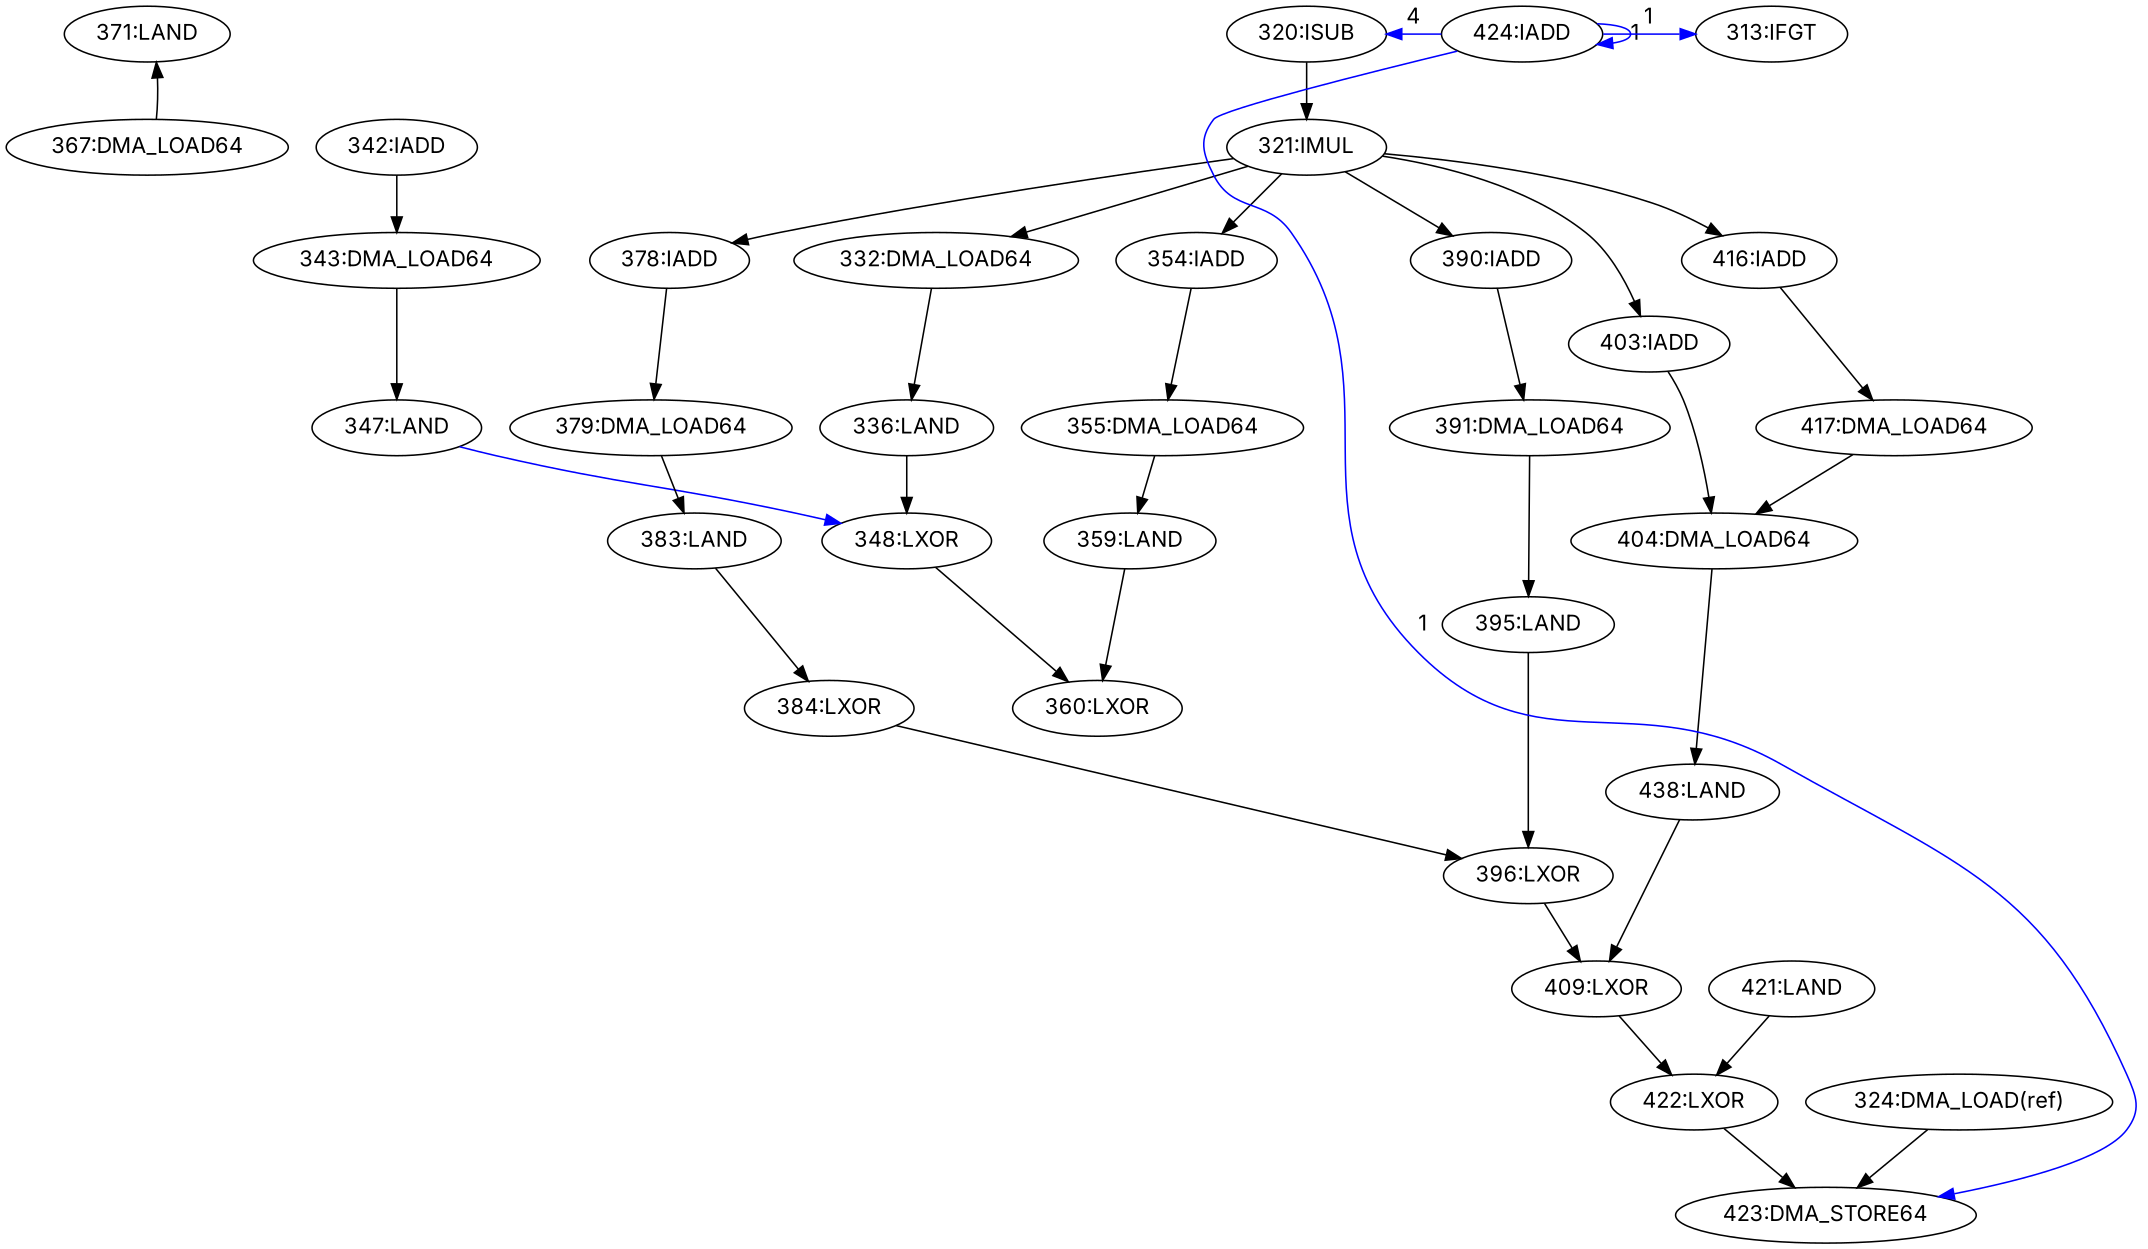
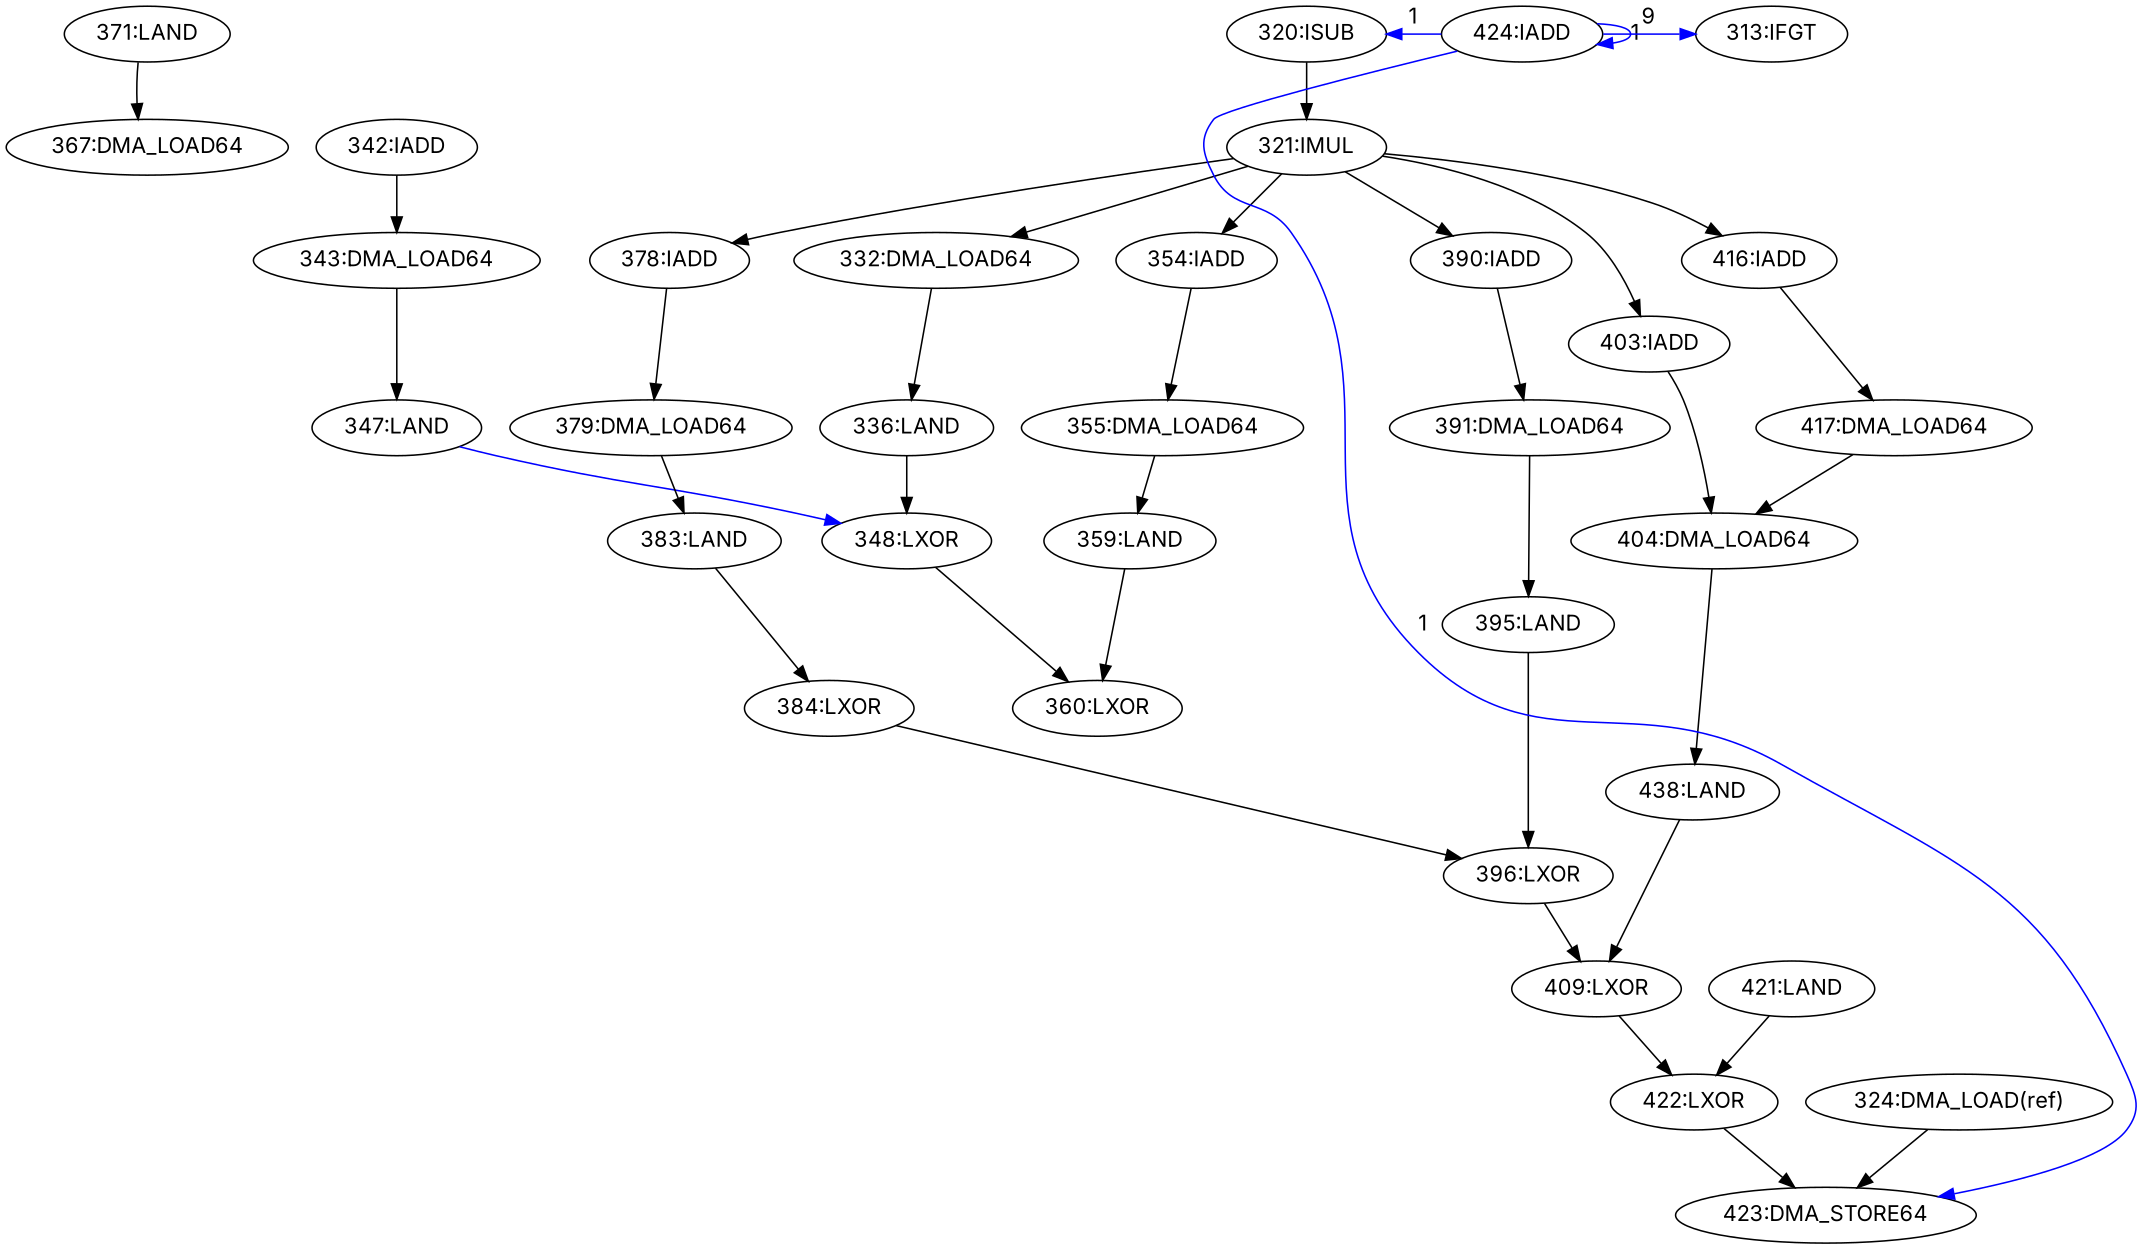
  digraph {
    fontname=Inter
    node [fontname=Inter]
    edge [fontname=Inter]
    n1 [label="371:LAND"]
    n2 [label="367:DMA_LOAD64"]
    n3 [label="384:LXOR"]
    n4 [label="396:LXOR"]
    n5 [label="360:LXOR"]
    n6 [label="348:LXOR"]
    n7 [label="336:LAND"]
    n8 [label="347:LAND"]
    n9 [label="332:DMA_LOAD64"]
    n10 [label="355:DMA_LOAD64"]
    n11 [label="359:LAND"]
    n12 [label="354:IADD"]
    n13 [label="404:DMA_LOAD64"]
    n14 [label="438:LAND"]
    n15 [label="409:LXOR"]
    n16 [label="403:IADD"]
    n17 [label="390:IADD"]
    n18 [label="391:DMA_LOAD64"]
    n19 [label="395:LAND"]
    n20 [label="321:IMUL"]
    n21 [label="416:IADD"]
    n22 [label="378:IADD"]
    n23 [label="417:DMA_LOAD64"]
    n24 [label="379:DMA_LOAD64"]
    n25 [label="342:IADD"]
    n26 [label="343:DMA_LOAD64"]
    n27 [label="421:LAND"]
    n28 [label="422:LXOR"]
    n29 [label="320:ISUB"]
    n30 [label="383:LAND"]
    n31 [label="423:DMA_STORE64"]
    n32 [label="324:DMA_LOAD(ref)"]
    n33 [label="424:IADD"]
    n34 [label="313:IFGT"]
-   n2 -> n1
+   n1 -> n2
    n3 -> n4
    n4 -> n15
    n6 -> n5
    n7 -> n6
    n8 -> n6 [color=blue]
    n9 -> n7
    n10 -> n11
    n11 -> n5
    n12 -> n10
    n13 -> n14
    n14 -> n15
    n15 -> n28
    n16 -> n13
    n17 -> n18
    n18 -> n19
    n19 -> n4
    n20 -> n9
    n20 -> n12
    n20 -> n16
    n20 -> n17
    n20 -> n21
    n20 -> n22
    n21 -> n23
    n22 -> n24
    n23 -> n13
    n24 -> n30
    n25 -> n26
    n26 -> n8
    n27 -> n28
    n28 -> n31
    n29 -> n20
    n30 -> n3
    n32 -> n31
-   n33 -> n29 [color=blue constraint=false label=4]
+   n33 -> n29 [color=blue constraint=false label=1]
    n33 -> n31 [color=blue constraint=false label=1]
    n33 -> n33 [color=blue constraint=false label=1]
-   n33 -> n34 [color=blue constraint=false label=1]
+   n33 -> n34 [color=blue constraint=false label=9]
  }
